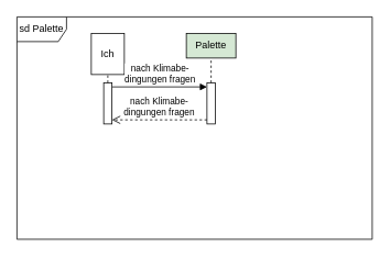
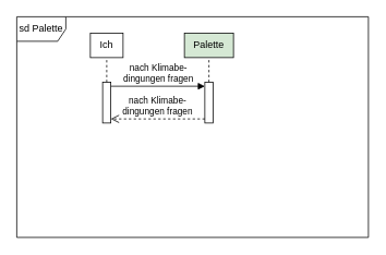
  <mxCell id="0" />
  <mxCell id="1" parent="0" />
  <mxCell id="2" value="sd Palette" style="shape=umlFrame;whiteSpace=wrap;html=1;pointerEvents=0;width=60;height=30;" vertex="1" parent="1"><mxGeometry x="20" y="20" width="430" height="270" as="geometry" /></mxCell>
- <mxCell id="3" value="Ich" style="html=1;whiteSpace=wrap;" vertex="1" parent="1"><mxGeometry x="110" y="40" width="40" height="50" as="geometry" /></mxCell>
+ <mxCell id="3" value="Ich" style="html=1;whiteSpace=wrap;" vertex="1" parent="1"><mxGeometry x="110" y="40" width="40" height="30" as="geometry" /></mxCell>
  <mxCell id="4" value="Palette" style="html=1;whiteSpace=wrap;fillColor=#d5e8d4;" vertex="1" parent="1"><mxGeometry x="225" y="40" width="60" height="30" as="geometry" /></mxCell>
  <mxCell id="5" value="" style="html=1;points=[[0,0,0,0,5],[0,1,0,0,-5],[1,0,0,0,5],[1,1,0,0,-5]];perimeter=orthogonalPerimeter;outlineConnect=0;targetShapes=umlLifeline;portConstraint=eastwest;newEdgeStyle={&quot;curved&quot;:0,&quot;rounded&quot;:0};" vertex="1" parent="1"><mxGeometry x="250" y="100" width="10" height="50" as="geometry" /></mxCell>
  <mxCell id="6" value="nach Klimabe-&lt;br&gt;dingungen fragen" style="html=1;verticalAlign=bottom;endArrow=block;curved=0;rounded=0;entryX=0;entryY=0;entryDx=0;entryDy=5;exitX=1;exitY=0;exitDx=0;exitDy=5;exitPerimeter=0;" edge="1" target="5" parent="1" source="8"><mxGeometry relative="1" as="geometry"><mxPoint x="170" y="105" as="sourcePoint" /></mxGeometry></mxCell>
  <mxCell id="7" value="nach Klimabe-&lt;br&gt;dingungen fragen" style="html=1;verticalAlign=bottom;endArrow=open;dashed=1;endSize=8;curved=0;rounded=0;exitX=0;exitY=1;exitDx=0;exitDy=-5;" edge="1" source="5" parent="1" target="8"><mxGeometry relative="1" as="geometry"><mxPoint x="170" y="175" as="targetPoint" /></mxGeometry></mxCell>
  <mxCell id="8" value="" style="html=1;points=[[0,0,0,0,5],[0,1,0,0,-5],[1,0,0,0,5],[1,1,0,0,-5]];perimeter=orthogonalPerimeter;outlineConnect=0;targetShapes=umlLifeline;portConstraint=eastwest;newEdgeStyle={&quot;curved&quot;:0,&quot;rounded&quot;:0};" vertex="1" parent="1"><mxGeometry x="125" y="100" width="10" height="50" as="geometry" /></mxCell>
  <mxCell id="9" style="edgeStyle=orthogonalEdgeStyle;rounded=0;orthogonalLoop=1;jettySize=auto;html=1;exitX=0.5;exitY=1;exitDx=0;exitDy=0;" edge="1" parent="1" source="3" target="3"><mxGeometry relative="1" as="geometry" /></mxCell>
  <mxCell id="10" value="" style="endArrow=none;dashed=1;html=1;rounded=0;" edge="1" parent="1" source="8" target="3"><mxGeometry width="50" height="50" relative="1" as="geometry"><mxPoint x="50" y="180" as="sourcePoint" /><mxPoint x="100" y="130" as="targetPoint" /></mxGeometry></mxCell>
  <mxCell id="11" value="" style="endArrow=none;dashed=1;html=1;rounded=0;" edge="1" parent="1" source="5" target="4"><mxGeometry width="50" height="50" relative="1" as="geometry"><mxPoint x="190" y="270" as="sourcePoint" /><mxPoint x="240" y="220" as="targetPoint" /></mxGeometry></mxCell>
